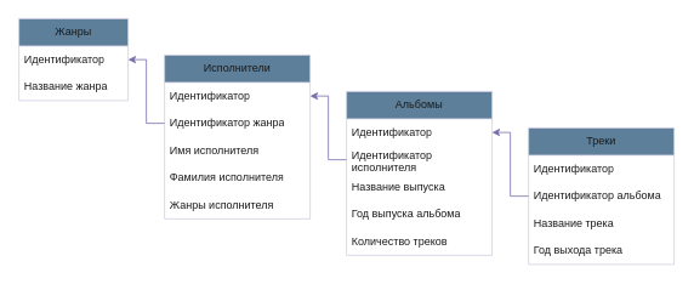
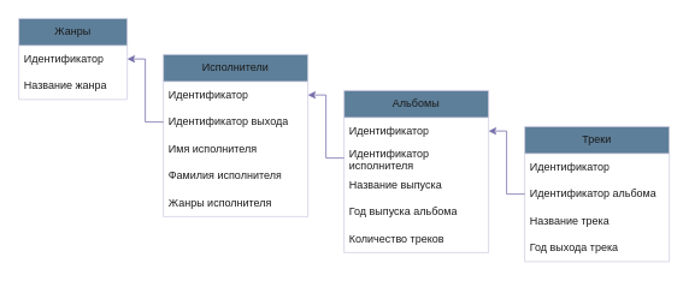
  <mxCell id="0" />
  <mxCell id="1" parent="0" />
  <mxCell id="2" value="Жанры" style="swimlane;fontStyle=0;childLayout=stackLayout;horizontal=1;startSize=30;horizontalStack=0;resizeParent=1;resizeParentMax=0;resizeLast=0;collapsible=1;marginBottom=0;whiteSpace=wrap;html=1;fillColor=#5D7F99;strokeColor=#D0CEE2;labelBackgroundColor=none;fontColor=#1A1A1A;" vertex="1" parent="1"><mxGeometry x="20" y="20" width="120" height="90" as="geometry"><mxRectangle x="40" y="40" width="80" height="30" as="alternateBounds" /></mxGeometry></mxCell>
  <mxCell id="3" value="Идентификатор" style="text;strokeColor=none;fillColor=none;align=left;verticalAlign=middle;spacingLeft=4;spacingRight=4;overflow=hidden;points=[[0,0.5],[1,0.5]];portConstraint=eastwest;rotatable=0;whiteSpace=wrap;html=1;labelBackgroundColor=none;fontColor=#1A1A1A;" vertex="1" parent="2"><mxGeometry y="30" width="120" height="30" as="geometry" /></mxCell>
  <mxCell id="4" value="Название жанра" style="text;strokeColor=none;fillColor=none;align=left;verticalAlign=middle;spacingLeft=4;spacingRight=4;overflow=hidden;points=[[0,0.5],[1,0.5]];portConstraint=eastwest;rotatable=0;whiteSpace=wrap;html=1;labelBackgroundColor=none;fontColor=#1A1A1A;" vertex="1" parent="2"><mxGeometry y="60" width="120" height="30" as="geometry" /></mxCell>
  <mxCell id="5" value="Исполнители" style="swimlane;fontStyle=0;childLayout=stackLayout;horizontal=1;startSize=30;horizontalStack=0;resizeParent=1;resizeParentMax=0;resizeLast=0;collapsible=1;marginBottom=0;whiteSpace=wrap;html=1;fillColor=#5D7F99;strokeColor=#D0CEE2;labelBackgroundColor=none;fontColor=#1A1A1A;" vertex="1" parent="1"><mxGeometry x="180" y="60" width="160" height="180" as="geometry" /></mxCell>
  <mxCell id="6" value="Идентификатор" style="text;strokeColor=none;fillColor=none;align=left;verticalAlign=middle;spacingLeft=4;spacingRight=4;overflow=hidden;points=[[0,0.5],[1,0.5]];portConstraint=eastwest;rotatable=0;whiteSpace=wrap;html=1;labelBackgroundColor=none;fontColor=#1A1A1A;" vertex="1" parent="5"><mxGeometry y="30" width="160" height="30" as="geometry" /></mxCell>
- <mxCell id="7" value="Идентификатор жанра" style="text;strokeColor=none;fillColor=none;align=left;verticalAlign=middle;spacingLeft=4;spacingRight=4;overflow=hidden;points=[[0,0.5],[1,0.5]];portConstraint=eastwest;rotatable=0;whiteSpace=wrap;html=1;labelBackgroundColor=none;fontColor=#1A1A1A;" vertex="1" parent="5"><mxGeometry y="60" width="160" height="30" as="geometry" /></mxCell>
+ <mxCell id="7" value="Идентификатор выхода" style="text;strokeColor=none;fillColor=none;align=left;verticalAlign=middle;spacingLeft=4;spacingRight=4;overflow=hidden;points=[[0,0.5],[1,0.5]];portConstraint=eastwest;rotatable=0;whiteSpace=wrap;html=1;labelBackgroundColor=none;fontColor=#1A1A1A;" vertex="1" parent="5"><mxGeometry y="60" width="160" height="30" as="geometry" /></mxCell>
  <mxCell id="8" value="Имя исполнителя" style="text;strokeColor=none;fillColor=none;align=left;verticalAlign=middle;spacingLeft=4;spacingRight=4;overflow=hidden;points=[[0,0.5],[1,0.5]];portConstraint=eastwest;rotatable=0;whiteSpace=wrap;html=1;labelBackgroundColor=none;fontColor=#1A1A1A;" vertex="1" parent="5"><mxGeometry y="90" width="160" height="30" as="geometry" /></mxCell>
  <mxCell id="9" value="Фамилия исполнителя" style="text;strokeColor=none;fillColor=none;align=left;verticalAlign=middle;spacingLeft=4;spacingRight=4;overflow=hidden;points=[[0,0.5],[1,0.5]];portConstraint=eastwest;rotatable=0;whiteSpace=wrap;html=1;labelBackgroundColor=none;fontColor=#1A1A1A;" vertex="1" parent="5"><mxGeometry y="120" width="160" height="30" as="geometry" /></mxCell>
  <mxCell id="10" value="Жанры исполнителя" style="text;strokeColor=none;fillColor=none;align=left;verticalAlign=middle;spacingLeft=4;spacingRight=4;overflow=hidden;points=[[0,0.5],[1,0.5]];portConstraint=eastwest;rotatable=0;whiteSpace=wrap;html=1;labelBackgroundColor=none;fontColor=#1A1A1A;" vertex="1" parent="5"><mxGeometry y="150" width="160" height="30" as="geometry" /></mxCell>
  <mxCell id="11" value="Альбомы" style="swimlane;fontStyle=0;childLayout=stackLayout;horizontal=1;startSize=30;horizontalStack=0;resizeParent=1;resizeParentMax=0;resizeLast=0;collapsible=1;marginBottom=0;whiteSpace=wrap;html=1;fillColor=#5D7F99;strokeColor=#D0CEE2;labelBackgroundColor=none;fontColor=#1A1A1A;" vertex="1" parent="1"><mxGeometry x="380" y="100" width="160" height="180" as="geometry" /></mxCell>
  <mxCell id="12" value="Идентификатор" style="text;strokeColor=none;fillColor=none;align=left;verticalAlign=middle;spacingLeft=4;spacingRight=4;overflow=hidden;points=[[0,0.5],[1,0.5]];portConstraint=eastwest;rotatable=0;whiteSpace=wrap;html=1;labelBackgroundColor=none;fontColor=#1A1A1A;" vertex="1" parent="11"><mxGeometry y="30" width="160" height="30" as="geometry" /></mxCell>
  <mxCell id="13" value="Идентификатор исполнителя" style="text;strokeColor=none;fillColor=none;align=left;verticalAlign=middle;spacingLeft=4;spacingRight=4;overflow=hidden;points=[[0,0.5],[1,0.5]];portConstraint=eastwest;rotatable=0;whiteSpace=wrap;html=1;labelBackgroundColor=none;fontColor=#1A1A1A;" vertex="1" parent="11"><mxGeometry y="60" width="160" height="30" as="geometry" /></mxCell>
  <mxCell id="14" value="Название выпуска" style="text;strokeColor=none;fillColor=none;align=left;verticalAlign=middle;spacingLeft=4;spacingRight=4;overflow=hidden;points=[[0,0.5],[1,0.5]];portConstraint=eastwest;rotatable=0;whiteSpace=wrap;html=1;labelBackgroundColor=none;fontColor=#1A1A1A;" vertex="1" parent="11"><mxGeometry y="90" width="160" height="30" as="geometry" /></mxCell>
  <mxCell id="15" value="Год выпуска альбома" style="text;strokeColor=none;fillColor=none;align=left;verticalAlign=middle;spacingLeft=4;spacingRight=4;overflow=hidden;points=[[0,0.5],[1,0.5]];portConstraint=eastwest;rotatable=0;whiteSpace=wrap;html=1;labelBackgroundColor=none;fontColor=#1A1A1A;" vertex="1" parent="11"><mxGeometry y="120" width="160" height="30" as="geometry" /></mxCell>
  <mxCell id="16" value="Количество треков" style="text;strokeColor=none;fillColor=none;align=left;verticalAlign=middle;spacingLeft=4;spacingRight=4;overflow=hidden;points=[[0,0.5],[1,0.5]];portConstraint=eastwest;rotatable=0;whiteSpace=wrap;html=1;labelBackgroundColor=none;fontColor=#1A1A1A;" vertex="1" parent="11"><mxGeometry y="150" width="160" height="30" as="geometry" /></mxCell>
  <mxCell id="17" value="Треки" style="swimlane;fontStyle=0;childLayout=stackLayout;horizontal=1;startSize=30;horizontalStack=0;resizeParent=1;resizeParentMax=0;resizeLast=0;collapsible=1;marginBottom=0;whiteSpace=wrap;html=1;fillColor=#5D7F99;strokeColor=#D0CEE2;labelBackgroundColor=none;fontColor=#1A1A1A;" vertex="1" parent="1"><mxGeometry x="580" y="140" width="160" height="150" as="geometry" /></mxCell>
  <mxCell id="18" value="Идентификатор" style="text;strokeColor=none;fillColor=none;align=left;verticalAlign=middle;spacingLeft=4;spacingRight=4;overflow=hidden;points=[[0,0.5],[1,0.5]];portConstraint=eastwest;rotatable=0;whiteSpace=wrap;html=1;labelBackgroundColor=none;fontColor=#1A1A1A;" vertex="1" parent="17"><mxGeometry y="30" width="160" height="30" as="geometry" /></mxCell>
  <mxCell id="19" value="Идентификатор альбома" style="text;strokeColor=none;fillColor=none;align=left;verticalAlign=middle;spacingLeft=4;spacingRight=4;overflow=hidden;points=[[0,0.5],[1,0.5]];portConstraint=eastwest;rotatable=0;whiteSpace=wrap;html=1;labelBackgroundColor=none;fontColor=#1A1A1A;" vertex="1" parent="17"><mxGeometry y="60" width="160" height="30" as="geometry" /></mxCell>
  <mxCell id="20" value="Название трека" style="text;strokeColor=none;fillColor=none;align=left;verticalAlign=middle;spacingLeft=4;spacingRight=4;overflow=hidden;points=[[0,0.5],[1,0.5]];portConstraint=eastwest;rotatable=0;whiteSpace=wrap;html=1;labelBackgroundColor=none;fontColor=#1A1A1A;" vertex="1" parent="17"><mxGeometry y="90" width="160" height="30" as="geometry" /></mxCell>
  <mxCell id="21" value="Год выхода трека" style="text;strokeColor=none;fillColor=none;align=left;verticalAlign=middle;spacingLeft=4;spacingRight=4;overflow=hidden;points=[[0,0.5],[1,0.5]];portConstraint=eastwest;rotatable=0;whiteSpace=wrap;html=1;labelBackgroundColor=none;fontColor=#1A1A1A;" vertex="1" parent="17"><mxGeometry y="120" width="160" height="30" as="geometry" /></mxCell>
  <mxCell id="22" style="edgeStyle=orthogonalEdgeStyle;rounded=0;orthogonalLoop=1;jettySize=auto;html=1;strokeColor=#736CA8;fontColor=default;labelBackgroundColor=none;" edge="1" parent="1" source="19" target="12"><mxGeometry relative="1" as="geometry" /></mxCell>
  <mxCell id="23" style="edgeStyle=orthogonalEdgeStyle;rounded=0;orthogonalLoop=1;jettySize=auto;html=1;strokeColor=#736CA8;fontColor=default;labelBackgroundColor=none;" edge="1" parent="1" source="13" target="6"><mxGeometry relative="1" as="geometry" /></mxCell>
  <mxCell id="24" style="edgeStyle=orthogonalEdgeStyle;rounded=0;orthogonalLoop=1;jettySize=auto;html=1;entryX=1;entryY=0.5;entryDx=0;entryDy=0;strokeColor=#736CA8;fontColor=default;labelBackgroundColor=none;" edge="1" parent="1" source="7" target="3"><mxGeometry relative="1" as="geometry" /></mxCell>
